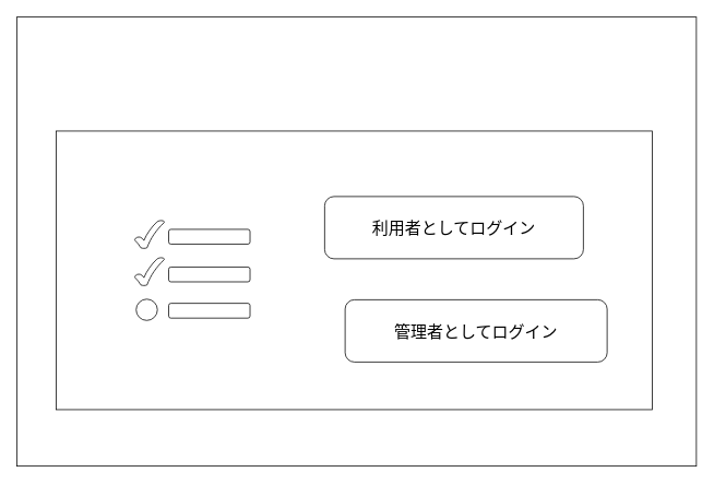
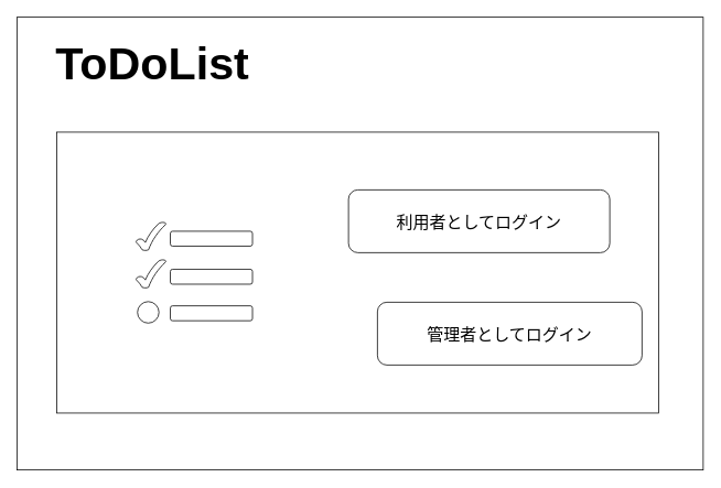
  <mxCell id="0" />
  <mxCell id="1" parent="0" />
  <mxCell id="2" value="" style="rounded=0;whiteSpace=wrap;html=1;" parent="1" vertex="1"><mxGeometry width="830" height="548" as="geometry" x="20" y="20" /></mxCell>
+ <mxCell id="3" value="&lt;b style=&quot;font-size: 55px;&quot;&gt;&lt;font style=&quot;font-size: 55px;&quot;&gt;ToDoList&lt;/font&gt;&lt;/b&gt;" style="text;html=1;strokeColor=none;fillColor=none;align=center;verticalAlign=middle;whiteSpace=wrap;rounded=0;strokeWidth=4;fontSize=55;" parent="1" vertex="1"><mxGeometry x="60" y="44" width="248" height="64" as="geometry" /></mxCell>
  <mxCell id="4" value="" style="rounded=0;whiteSpace=wrap;html=1;fontSize=25;" parent="1" vertex="1"><mxGeometry x="68" y="159.1" width="728" height="340" as="geometry" /></mxCell>
- <mxCell id="5" value="&lt;font style=&quot;font-size: 20px;&quot;&gt;利用者としてログイン&lt;/font&gt;" style="rounded=1;whiteSpace=wrap;html=1;fontSize=20;" parent="1" vertex="1"><mxGeometry x="396" y="239" width="316" height="76" as="geometry" /></mxCell>
- <mxCell id="6" value="&lt;span style=&quot;font-size: 20px;&quot;&gt;管理者としてログイン&lt;/span&gt;" style="rounded=1;whiteSpace=wrap;html=1;fontSize=20;" parent="1" vertex="1"><mxGeometry x="421" y="365" width="320" height="76" as="geometry" /></mxCell>
+ <mxCell id="5" value="&lt;font style=&quot;font-size: 20px;&quot;&gt;利用者としてログイン&lt;/font&gt;" style="rounded=1;whiteSpace=wrap;html=1;fontSize=20;" parent="1" vertex="1"><mxGeometry x="421" y="229" width="316" height="76" as="geometry" /></mxCell>
+ <mxCell id="6" value="&lt;span style=&quot;font-size: 20px;&quot;&gt;管理者としてログイン&lt;/span&gt;" style="rounded=1;whiteSpace=wrap;html=1;fontSize=20;" parent="1" vertex="1"><mxGeometry x="456" y="365" width="320" height="76" as="geometry" /></mxCell>
  <mxCell id="7" value="" style="group" parent="1" vertex="1" connectable="0"><mxGeometry x="164" y="268" width="140.86" height="122.21" as="geometry" /></mxCell>
  <mxCell id="8" value="" style="verticalLabelPosition=bottom;verticalAlign=top;html=1;shape=mxgraph.basic.tick;fontSize=25;" parent="7" vertex="1"><mxGeometry width="36.118" height="34.526" as="geometry" /></mxCell>
  <mxCell id="9" value="" style="rounded=1;whiteSpace=wrap;html=1;fontSize=25;" parent="7" vertex="1"><mxGeometry x="41.536" y="11.048" width="99.324" height="18.06" as="geometry" /></mxCell>
  <mxCell id="10" value="" style="verticalLabelPosition=bottom;verticalAlign=top;html=1;shape=mxgraph.basic.tick;fontSize=25;" parent="7" vertex="1"><mxGeometry y="45.361" width="36.118" height="34.526" as="geometry" /></mxCell>
  <mxCell id="11" value="" style="ellipse;whiteSpace=wrap;html=1;aspect=fixed;fontSize=25;" parent="7" vertex="1"><mxGeometry x="1.806" y="96.263" width="25.946" height="25.946" as="geometry" /></mxCell>
  <mxCell id="12" value="" style="rounded=1;whiteSpace=wrap;html=1;fontSize=25;" parent="7" vertex="1"><mxGeometry x="41.536" y="57.1" width="99.324" height="18.06" as="geometry" /></mxCell>
  <mxCell id="13" value="" style="rounded=1;whiteSpace=wrap;html=1;fontSize=25;" parent="7" vertex="1"><mxGeometry x="41.536" y="101.347" width="99.324" height="18.06" as="geometry" /></mxCell>
